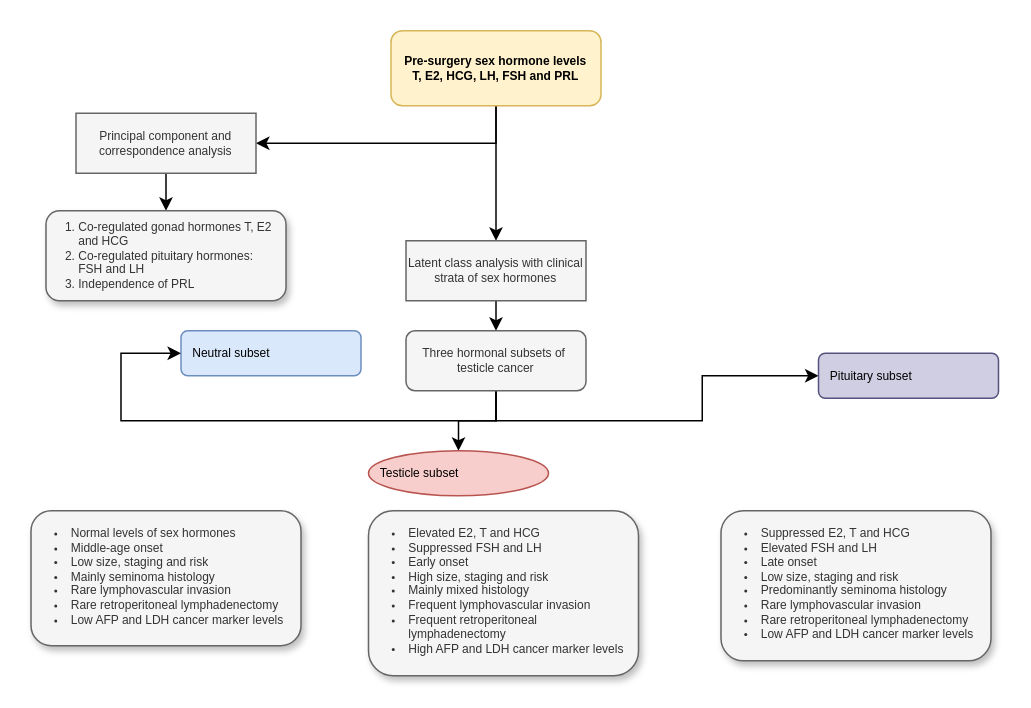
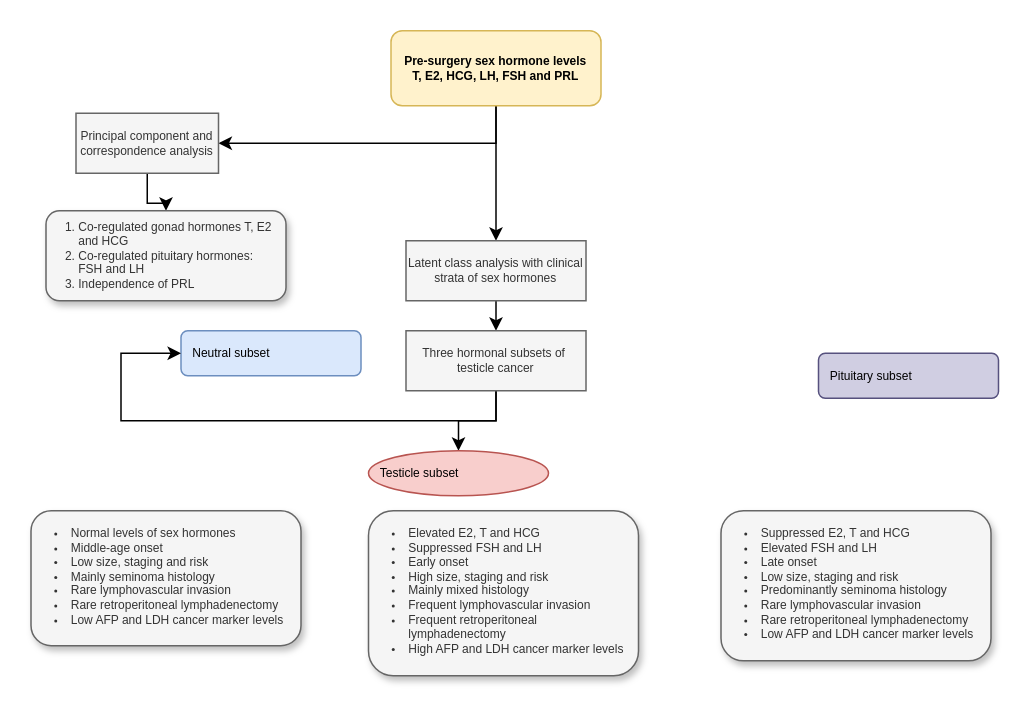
  <mxCell id="0" />
  <mxCell id="1" parent="0" />
  <mxCell id="2" style="edgeStyle=orthogonalEdgeStyle;rounded=0;orthogonalLoop=1;jettySize=auto;html=1;entryX=0.5;entryY=0;entryDx=0;entryDy=0;fontSize=8;" edge="1" parent="1" source="4" target="9"><mxGeometry relative="1" as="geometry" /></mxCell>
  <mxCell id="3" style="edgeStyle=orthogonalEdgeStyle;rounded=0;orthogonalLoop=1;jettySize=auto;html=1;exitX=0.5;exitY=1;exitDx=0;exitDy=0;entryX=1;entryY=0.5;entryDx=0;entryDy=0;fontSize=8;" edge="1" parent="1" source="4" target="6"><mxGeometry relative="1" as="geometry" /></mxCell>
  <mxCell id="4" value="Pre-surgery sex hormone levels&lt;br style=&quot;font-size: 8px;&quot;&gt;T, E2, HCG, LH, FSH and PRL" style="rounded=1;whiteSpace=wrap;html=1;fontSize=8;fontStyle=1;fillColor=#fff2cc;strokeColor=#d6b656;" vertex="1" parent="1"><mxGeometry x="260" y="20" width="140" height="50" as="geometry" /></mxCell>
  <mxCell id="5" style="edgeStyle=orthogonalEdgeStyle;rounded=0;orthogonalLoop=1;jettySize=auto;html=1;entryX=0.5;entryY=0;entryDx=0;entryDy=0;fontSize=8;" edge="1" parent="1" source="6" target="7"><mxGeometry relative="1" as="geometry" /></mxCell>
- <mxCell id="6" value="Principal component and correspondence analysis" style="rounded=0;whiteSpace=wrap;html=1;fontSize=8;fillColor=#f5f5f5;fontColor=#333333;strokeColor=#666666;" vertex="1" parent="1"><mxGeometry x="50" y="75" width="120" height="40" as="geometry" /></mxCell>
+ <mxCell id="6" value="Principal component and correspondence analysis" style="rounded=0;whiteSpace=wrap;html=1;fontSize=8;fillColor=#f5f5f5;fontColor=#333333;strokeColor=#666666;" vertex="1" parent="1"><mxGeometry x="50" y="75" width="95" height="40" as="geometry" /></mxCell>
  <mxCell id="7" value="&lt;ol&gt;&lt;li&gt;&lt;span style=&quot;background-color: initial;&quot;&gt;Co-regulated gonad hormones T, E2 and HCG&lt;/span&gt;&lt;/li&gt;&lt;li&gt;Co-regulated pituitary hormones: FSH and LH&lt;/li&gt;&lt;li&gt;Independence of PRL&lt;/li&gt;&lt;/ol&gt;" style="rounded=1;whiteSpace=wrap;html=1;fontSize=8;align=left;spacingLeft=-20;spacingRight=5;shadow=1;fillColor=#f5f5f5;fontColor=#333333;strokeColor=#666666;" vertex="1" parent="1"><mxGeometry x="30" y="140" width="160" height="60" as="geometry" /></mxCell>
  <mxCell id="8" style="edgeStyle=orthogonalEdgeStyle;rounded=0;orthogonalLoop=1;jettySize=auto;html=1;exitX=0.5;exitY=1;exitDx=0;exitDy=0;entryX=0.5;entryY=0;entryDx=0;entryDy=0;fontSize=8;" edge="1" parent="1" source="9" target="14"><mxGeometry relative="1" as="geometry" /></mxCell>
  <mxCell id="9" value="Latent class analysis with clinical strata of sex hormones" style="rounded=0;whiteSpace=wrap;html=1;fontSize=8;fillColor=#f5f5f5;fontColor=#333333;strokeColor=#666666;" vertex="1" parent="1"><mxGeometry x="270" y="160" width="120" height="40" as="geometry" /></mxCell>
  <mxCell id="10" value="Neutral subset" style="rounded=1;whiteSpace=wrap;html=1;fontSize=8;align=left;spacingLeft=6;fillColor=#dae8fc;strokeColor=#6c8ebf;" vertex="1" parent="1"><mxGeometry x="120" y="220" width="120" height="30" as="geometry" /></mxCell>
  <mxCell id="11" style="edgeStyle=orthogonalEdgeStyle;rounded=0;orthogonalLoop=1;jettySize=auto;html=1;fontSize=8;" edge="1" parent="1" source="14" target="10"><mxGeometry relative="1" as="geometry"><Array as="points"><mxPoint x="330" y="280" /><mxPoint x="80" y="280" /></Array></mxGeometry></mxCell>
  <mxCell id="12" style="edgeStyle=orthogonalEdgeStyle;rounded=0;orthogonalLoop=1;jettySize=auto;html=1;exitX=0.5;exitY=1;exitDx=0;exitDy=0;fontSize=8;" edge="1" parent="1" source="14" target="15"><mxGeometry relative="1" as="geometry" /></mxCell>
- <mxCell id="13" style="edgeStyle=orthogonalEdgeStyle;rounded=0;orthogonalLoop=1;jettySize=auto;html=1;exitX=0.5;exitY=1;exitDx=0;exitDy=0;fontSize=8;" edge="1" parent="1" source="14" target="16"><mxGeometry relative="1" as="geometry" /></mxCell>
- <mxCell id="14" value="Three hormonal subsets of&amp;nbsp; testicle cancer" style="rounded=1;whiteSpace=wrap;html=1;fontSize=8;fillColor=#f5f5f5;fontColor=#333333;strokeColor=#666666;" vertex="1" parent="1"><mxGeometry x="270" y="220" width="120" height="40" as="geometry" /></mxCell>
+ <mxCell id="14" value="Three hormonal subsets of&amp;nbsp; testicle cancer" style="whiteSpace=wrap;html=1;fontSize=8;fillColor=#f5f5f5;fontColor=#333333;strokeColor=#666666;rounded=0;" vertex="1" parent="1"><mxGeometry x="270" y="220" width="120" height="40" as="geometry" /></mxCell>
  <mxCell id="15" value="Testicle subset" style="ellipse;whiteSpace=wrap;html=1;fontSize=8;align=left;spacingLeft=6;fillColor=#f8cecc;strokeColor=#b85450;" vertex="1" parent="1"><mxGeometry x="245" y="300" width="120" height="30" as="geometry" /></mxCell>
  <mxCell id="16" value="Pituitary subset" style="rounded=1;whiteSpace=wrap;html=1;fontSize=8;align=left;spacingLeft=6;fillColor=#d0cee2;strokeColor=#56517e;" vertex="1" parent="1"><mxGeometry x="545" y="235" width="120" height="30" as="geometry" /></mxCell>
  <mxCell id="17" value="&lt;ul&gt;&lt;li&gt;Normal levels of sex hormones&lt;/li&gt;&lt;li&gt;Middle-age onset&lt;/li&gt;&lt;li&gt;Low size, staging and risk&lt;/li&gt;&lt;li&gt;Mainly seminoma histology&lt;/li&gt;&lt;li&gt;Rare lymphovascular invasion&lt;/li&gt;&lt;li&gt;Rare retroperitoneal lymphadenectomy&lt;/li&gt;&lt;li&gt;Low AFP and LDH cancer marker levels&lt;/li&gt;&lt;/ul&gt;" style="rounded=1;whiteSpace=wrap;html=1;fontSize=8;align=left;spacingLeft=-15;verticalAlign=top;spacingTop=-4;glass=0;shadow=1;fillColor=#f5f5f5;fontColor=#333333;strokeColor=#666666;" vertex="1" parent="1"><mxGeometry x="20" y="340" width="180" height="90" as="geometry" /></mxCell>
  <mxCell id="18" value="&lt;ul&gt;&lt;li&gt;Elevated E2, T and HCG&lt;/li&gt;&lt;li&gt;Suppressed FSH and LH&lt;/li&gt;&lt;li&gt;Early onset&lt;/li&gt;&lt;li&gt;High size, staging and risk&lt;/li&gt;&lt;li&gt;Mainly mixed histology&lt;/li&gt;&lt;li&gt;Frequent lymphovascular invasion&lt;/li&gt;&lt;li&gt;Frequent retroperitoneal lymphadenectomy&lt;/li&gt;&lt;li&gt;High AFP and LDH cancer marker levels&lt;/li&gt;&lt;/ul&gt;" style="rounded=1;whiteSpace=wrap;html=1;fontSize=8;align=left;spacingLeft=-15;verticalAlign=top;spacingTop=-4;glass=0;shadow=1;spacingRight=1;fillColor=#f5f5f5;fontColor=#333333;strokeColor=#666666;" vertex="1" parent="1"><mxGeometry x="245" y="340" width="180" height="110" as="geometry" /></mxCell>
  <mxCell id="19" value="&lt;ul&gt;&lt;li&gt;Suppressed E2, T and HCG&lt;/li&gt;&lt;li&gt;Elevated FSH and LH&lt;/li&gt;&lt;li&gt;Late onset&lt;/li&gt;&lt;li&gt;Low size, staging and risk&lt;/li&gt;&lt;li&gt;Predominantly seminoma histology&lt;/li&gt;&lt;li&gt;Rare lymphovascular invasion&lt;/li&gt;&lt;li&gt;Rare retroperitoneal lymphadenectomy&lt;/li&gt;&lt;li&gt;Low AFP and LDH cancer marker levels&lt;/li&gt;&lt;/ul&gt;" style="rounded=1;whiteSpace=wrap;html=1;fontSize=8;align=left;spacingLeft=-15;verticalAlign=top;spacingTop=-4;glass=0;shadow=1;spacingRight=1;fillColor=#f5f5f5;fontColor=#333333;strokeColor=#666666;" vertex="1" parent="1"><mxGeometry x="480" y="340" width="180" height="100" as="geometry" /></mxCell>
